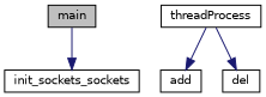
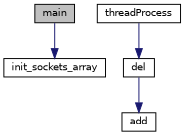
  digraph {
    rankdir=TB
    node [color=black fillcolor=white fontname=Helvetica fontsize=10 shape=record style=filled]
    edge [color=midnightblue fontname=Helvetica fontsize=10 labelfontname=Helvetica labelfontsize=10 style=solid]
    n1 [fillcolor=grey75 fontcolor=black height=0.2 label=main width=0.4]
-   n2 [height=0.2 label=init_sockets_sockets width=0.4]
+   n2 [height=0.2 label=init_sockets_array width=0.4]
    n3 [height=0.2 label=threadProcess width=0.4]
    n4 [height=0.2 label=add width=0.4]
    n5 [height=0.2 label=del width=0.4]
    n1 -> n2
-   n3 -> n4
+   n5 -> n4
    n3 -> n5
  }
